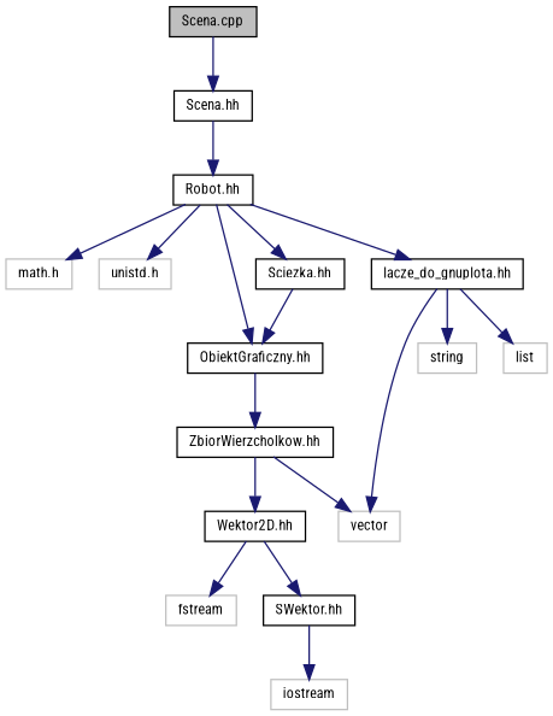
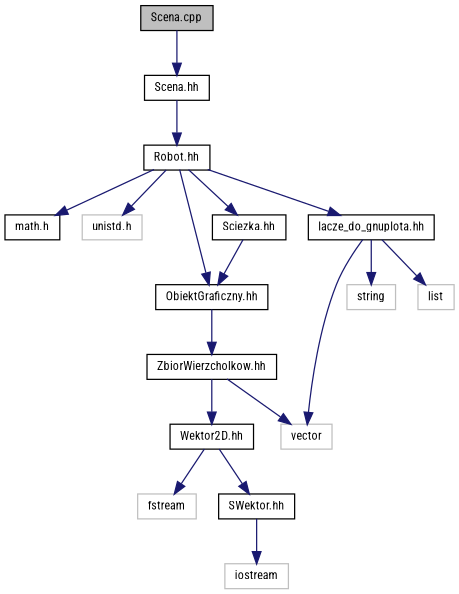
  digraph {
    fontname="Roboto Condensed"
    node [color=black fillcolor=white fontname="Roboto Condensed" fontsize=10 shape=record style=filled]
    edge [color=midnightblue fontname="Roboto Condensed" fontsize=10 labelfontname=Helvetica labelfontsize=10 style=solid]
    n1 [fillcolor=grey75 fontcolor=black height=0.2 label="Scena.cpp" width=0.4]
    n2 [height=0.2 label="Scena.hh" width=0.4]
    n3 [height=0.2 label="Robot.hh" width=0.4]
-   n4 [color=grey75 height=0.2 label="math.h" width=0.4]
+   n4 [height=0.2 label="math.h" width=0.4]
    n5 [color=grey75 height=0.2 label="unistd.h" width=0.4]
    n6 [height=0.2 label="ObiektGraficzny.hh" width=0.4]
    n7 [height=0.2 label="lacze_do_gnuplota.hh" width=0.4]
    n8 [height=0.2 label="Sciezka.hh" width=0.4]
    n9 [height=0.2 label="ZbiorWierzcholkow.hh" width=0.4]
    n10 [color=grey75 height=0.2 label=vector width=0.4]
    n11 [color=grey75 height=0.2 label=string width=0.4]
    n12 [color=grey75 height=0.2 label=list width=0.4]
    n13 [height=0.2 label="Wektor2D.hh" width=0.4]
    n14 [color=grey75 height=0.2 label=fstream width=0.4]
    n15 [height=0.2 label="SWektor.hh" width=0.4]
    n16 [color=grey75 height=0.2 label=iostream width=0.4]
    n1 -> n2
    n2 -> n3
    n3 -> n4
    n3 -> n5
    n3 -> n6
    n3 -> n7
    n3 -> n8
    n6 -> n9
    n7 -> n10
    n7 -> n11
    n7 -> n12
    n8 -> n6
    n9 -> n10
    n9 -> n13
    n13 -> n14
    n13 -> n15
    n15 -> n16
  }
